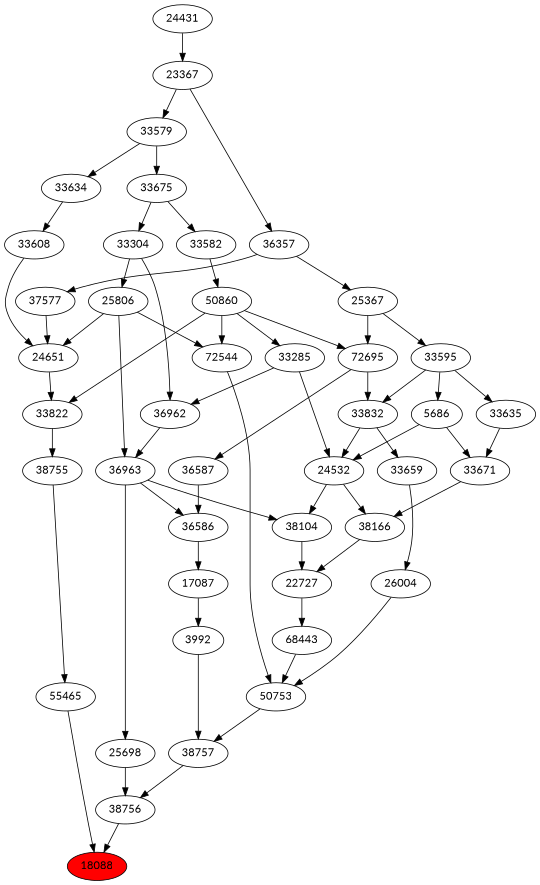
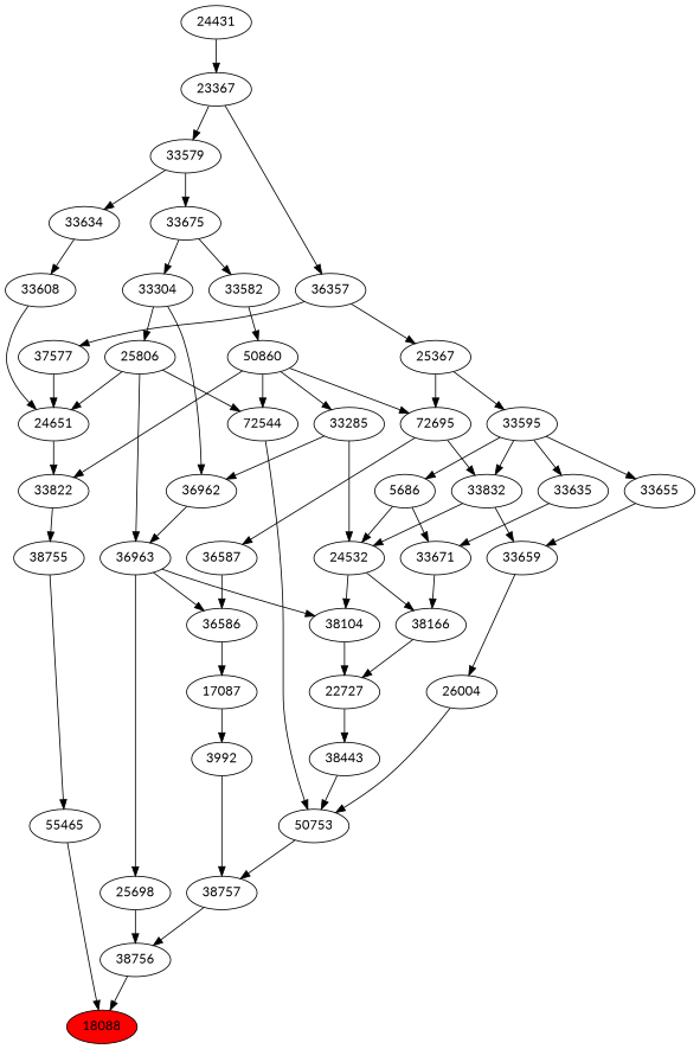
  strict digraph {
    fontname=Lato
    node [fontname=Lato]
    edge [fontname=Lato]
    n1 [fillcolor=red label=18088 style=filled]
    n2 [label=55465]
    n3 [label=38756]
    n4 [label=38755]
    n5 [label=38757]
    n6 [label=25698]
    n7 [label=33822]
    n8 [label=50753]
    n9 [label=3992]
    n10 [label=36963]
    n11 [label=36586]
    n12 [label=38104]
    n13 [label=17087]
    n14 [label=22727]
    n15 [label=24651]
    n16 [label=50860]
    n17 [label=72544]
    n18 [label=33285]
    n19 [label=72695]
    n20 [label=36962]
    n21 [label=24532]
    n22 [label=33832]
    n23 [label=36587]
-   n24 [label=68443]
+   n24 [label=38443]
    n25 [label=26004]
    n26 [label=25806]
    n27 [label=33608]
    n28 [label=37577]
    n29 [label=33582]
    n30 [label=33659]
    n31 [label=38166]
    n32 [label=33304]
    n33 [label=33634]
    n34 [label=36357]
    n35 [label=25367]
    n36 [label=33595]
    n37 [label=33675]
+   n38 [label=33655]
    n39 [label=33579]
    n40 [label=23367]
    n41 [label=33671]
    n42 [label=5686]
    n43 [label=33635]
    n44 [label=24431]
    n2 -> n1
    n3 -> n1
    n4 -> n2
    n5 -> n3
    n6 -> n3
    n7 -> n4
    n8 -> n5
    n9 -> n5
    n10 -> n6
    n10 -> n11
    n10 -> n12
    n11 -> n13
    n12 -> n14
    n13 -> n9
    n14 -> n24
    n15 -> n7
    n16 -> n7
    n16 -> n17
    n16 -> n18
    n16 -> n19
    n17 -> n8
    n18 -> n20
    n18 -> n21
    n19 -> n22
    n19 -> n23
    n20 -> n10
    n21 -> n12
    n21 -> n31
    n22 -> n21
    n22 -> n30
    n23 -> n11
    n24 -> n8
    n25 -> n8
    n26 -> n10
    n26 -> n15
    n26 -> n17
    n27 -> n15
    n28 -> n15
    n29 -> n16
    n30 -> n25
    n31 -> n14
    n32 -> n20
    n32 -> n26
    n33 -> n27
    n34 -> n28
    n34 -> n35
    n35 -> n19
    n35 -> n36
    n36 -> n22
+   n36 -> n38
    n36 -> n42
    n36 -> n43
    n37 -> n29
    n37 -> n32
+   n38 -> n30
    n39 -> n33
    n39 -> n37
    n40 -> n34
    n40 -> n39
    n41 -> n31
    n42 -> n21
    n42 -> n41
    n43 -> n41
    n44 -> n40
  }
